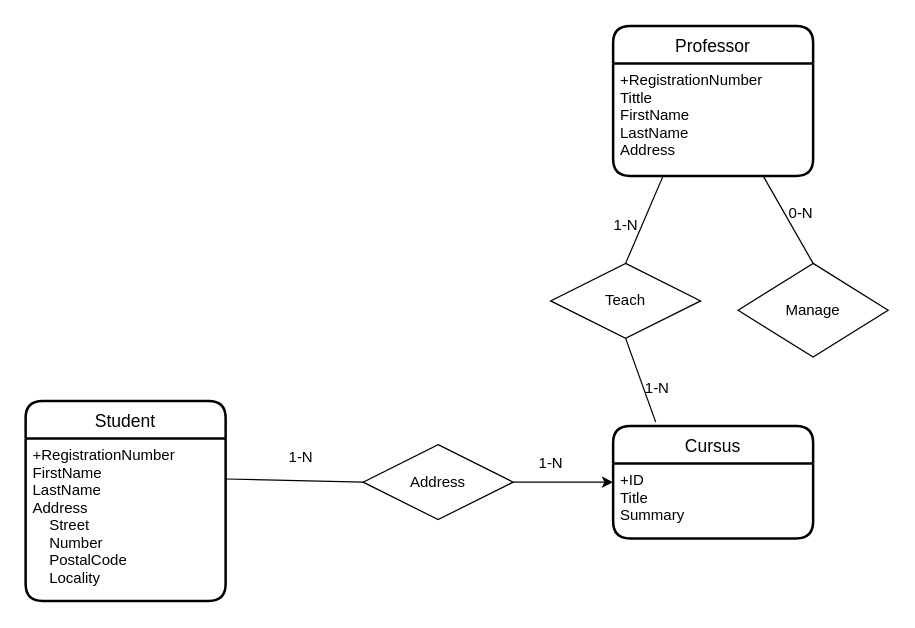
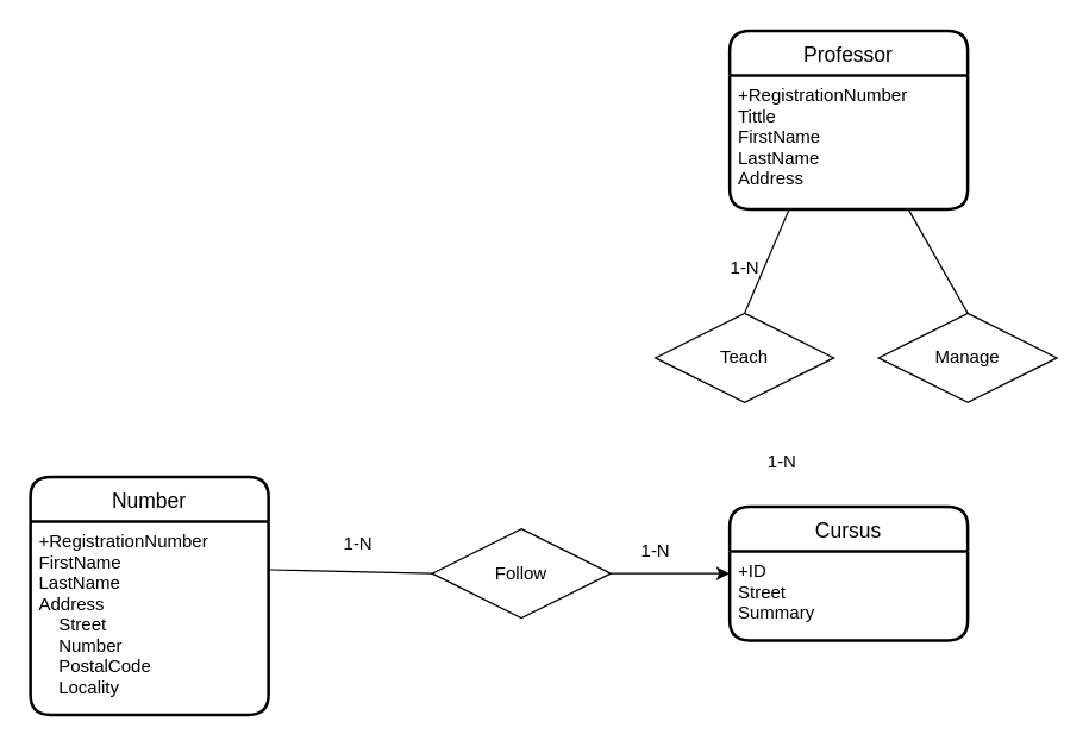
  <mxCell id="0" />
  <mxCell id="1" parent="0" />
- <mxCell id="2" value="Student" style="swimlane;childLayout=stackLayout;horizontal=1;startSize=30;horizontalStack=0;rounded=1;fontSize=14;fontStyle=0;strokeWidth=2;resizeParent=0;resizeLast=1;shadow=0;dashed=0;align=center;" vertex="1" parent="1"><mxGeometry x="20" y="320" width="160" height="160" as="geometry" /></mxCell>
+ <mxCell id="2" value="Number" style="swimlane;childLayout=stackLayout;horizontal=1;startSize=30;horizontalStack=0;rounded=1;fontSize=14;fontStyle=0;strokeWidth=2;resizeParent=0;resizeLast=1;shadow=0;dashed=0;align=center;" vertex="1" parent="1"><mxGeometry x="20" y="320" width="160" height="160" as="geometry" /></mxCell>
  <mxCell id="3" value="+RegistrationNumber&#10;FirstName&#10;LastName&#10;Address&#10;    Street&#10;    Number&#10;    PostalCode&#10;    Locality&#10;" style="align=left;strokeColor=none;fillColor=none;spacingLeft=4;fontSize=12;verticalAlign=top;resizable=0;rotatable=0;part=1;" vertex="1" parent="2"><mxGeometry y="30" width="160" height="130" as="geometry" /></mxCell>
  <mxCell id="4" value="Cursus" style="swimlane;childLayout=stackLayout;horizontal=1;startSize=30;horizontalStack=0;rounded=1;fontSize=14;fontStyle=0;strokeWidth=2;resizeParent=0;resizeLast=1;shadow=0;dashed=0;align=center;" vertex="1" parent="1"><mxGeometry x="490" y="340" width="160" height="90" as="geometry" /></mxCell>
- <mxCell id="5" value="+ID&#10;Title&#10;Summary&#10;" style="align=left;strokeColor=none;fillColor=none;spacingLeft=4;fontSize=12;verticalAlign=top;resizable=0;rotatable=0;part=1;" vertex="1" parent="4"><mxGeometry y="30" width="160" height="60" as="geometry" /></mxCell>
+ <mxCell id="5" value="+ID&#10;Street&#10;Summary&#10;" style="align=left;strokeColor=none;fillColor=none;spacingLeft=4;fontSize=12;verticalAlign=top;resizable=0;rotatable=0;part=1;" vertex="1" parent="4"><mxGeometry y="30" width="160" height="60" as="geometry" /></mxCell>
  <mxCell id="6" value="Professor" style="swimlane;childLayout=stackLayout;horizontal=1;startSize=30;horizontalStack=0;rounded=1;fontSize=14;fontStyle=0;strokeWidth=2;resizeParent=0;resizeLast=1;shadow=0;dashed=0;align=center;" vertex="1" parent="1"><mxGeometry x="490" width="160" height="120" as="geometry" y="20" /></mxCell>
  <mxCell id="7" value="+RegistrationNumber&#10;Tittle&#10;FirstName&#10;LastName&#10;Address&#10;" style="align=left;strokeColor=none;fillColor=none;spacingLeft=4;fontSize=12;verticalAlign=top;resizable=0;rotatable=0;part=1;" vertex="1" parent="6"><mxGeometry y="30" width="160" height="90" as="geometry" /></mxCell>
  <mxCell id="8" value="Teach" style="shape=rhombus;perimeter=rhombusPerimeter;whiteSpace=wrap;html=1;align=center;" vertex="1" parent="1"><mxGeometry x="440" y="210" width="120" height="60" as="geometry" /></mxCell>
  <mxCell id="9" value="" style="endArrow=none;html=1;rounded=0;entryX=0.25;entryY=1;entryDx=0;entryDy=0;exitX=0.5;exitY=0;exitDx=0;exitDy=0;" edge="1" parent="1" source="8" target="7"><mxGeometry width="50" height="50" relative="1" as="geometry"><mxPoint x="490" y="170" as="sourcePoint" /><mxPoint x="540" y="120" as="targetPoint" /></mxGeometry></mxCell>
- <mxCell id="10" value="" style="endArrow=none;html=1;rounded=0;entryX=0.5;entryY=1;entryDx=0;entryDy=0;exitX=0.213;exitY=-0.033;exitDx=0;exitDy=0;exitPerimeter=0;" edge="1" parent="1" source="4" target="8"><mxGeometry width="50" height="50" relative="1" as="geometry"><mxPoint x="490" y="170" as="sourcePoint" /><mxPoint x="540" y="120" as="targetPoint" /></mxGeometry></mxCell>
- <mxCell id="11" value="&lt;div&gt;Address&lt;/div&gt;" style="shape=rhombus;perimeter=rhombusPerimeter;whiteSpace=wrap;html=1;align=center;" vertex="1" parent="1"><mxGeometry x="290" y="355" width="120" height="60" as="geometry" /></mxCell>
+ <mxCell id="11" value="&lt;div&gt;Follow&lt;/div&gt;" style="shape=rhombus;perimeter=rhombusPerimeter;whiteSpace=wrap;html=1;align=center;" vertex="1" parent="1"><mxGeometry x="290" y="355" width="120" height="60" as="geometry" /></mxCell>
  <mxCell id="12" value="" style="endArrow=none;html=1;rounded=0;exitX=1;exitY=0.25;exitDx=0;exitDy=0;entryX=0;entryY=0.5;entryDx=0;entryDy=0;" edge="1" parent="1" source="3" target="11"><mxGeometry width="50" height="50" relative="1" as="geometry"><mxPoint x="490" y="170" as="sourcePoint" /><mxPoint x="540" y="120" as="targetPoint" /></mxGeometry></mxCell>
  <mxCell id="13" value="" style="endArrow=classic;html=1;rounded=0;exitX=1;exitY=0.5;exitDx=0;exitDy=0;entryX=0;entryY=0.25;entryDx=0;entryDy=0;" edge="1" parent="1" source="11" target="5"><mxGeometry width="50" height="50" relative="1" as="geometry"><mxPoint x="490" y="170" as="sourcePoint" /><mxPoint x="540" y="120" as="targetPoint" /></mxGeometry></mxCell>
  <mxCell id="14" value="1-N" style="text;html=1;align=center;verticalAlign=middle;resizable=0;points=[];autosize=1;strokeColor=none;fillColor=none;" vertex="1" parent="1"><mxGeometry x="220" y="355" width="40" height="20" as="geometry" /></mxCell>
  <mxCell id="15" value="1-N" style="text;html=1;align=center;verticalAlign=middle;resizable=0;points=[];autosize=1;strokeColor=none;fillColor=none;" vertex="1" parent="1"><mxGeometry x="420" y="360" width="40" height="20" as="geometry" /></mxCell>
  <mxCell id="16" value="1-N" style="text;html=1;align=center;verticalAlign=middle;resizable=0;points=[];autosize=1;strokeColor=none;fillColor=none;" vertex="1" parent="1"><mxGeometry x="480" y="170" width="40" height="20" as="geometry" /></mxCell>
  <mxCell id="17" value="1-N" style="text;html=1;align=center;verticalAlign=middle;resizable=0;points=[];autosize=1;strokeColor=none;fillColor=none;" vertex="1" parent="1"><mxGeometry x="505" y="300" width="40" height="20" as="geometry" /></mxCell>
- <mxCell id="18" value="Manage" style="shape=rhombus;perimeter=rhombusPerimeter;whiteSpace=wrap;html=1;align=center;" vertex="1" parent="1"><mxGeometry x="590" y="210" width="120" height="75" as="geometry" /></mxCell>
+ <mxCell id="18" value="Manage" style="shape=rhombus;perimeter=rhombusPerimeter;whiteSpace=wrap;html=1;align=center;" vertex="1" parent="1"><mxGeometry x="590" y="210" width="120" height="60" as="geometry" /></mxCell>
  <mxCell id="19" value="" style="endArrow=none;html=1;rounded=0;entryX=0.75;entryY=1;entryDx=0;entryDy=0;exitX=0.5;exitY=0;exitDx=0;exitDy=0;" edge="1" parent="1" source="18" target="7"><mxGeometry width="50" height="50" relative="1" as="geometry"><mxPoint x="520.609" y="225.305" as="sourcePoint" /><mxPoint x="552.96" y="150" as="targetPoint" /></mxGeometry></mxCell>
- <mxCell id="20" value="0-N" style="text;html=1;align=center;verticalAlign=middle;resizable=0;points=[];autosize=1;strokeColor=none;fillColor=none;" vertex="1" parent="1"><mxGeometry x="620" y="160" width="40" height="20" as="geometry" /></mxCell>
